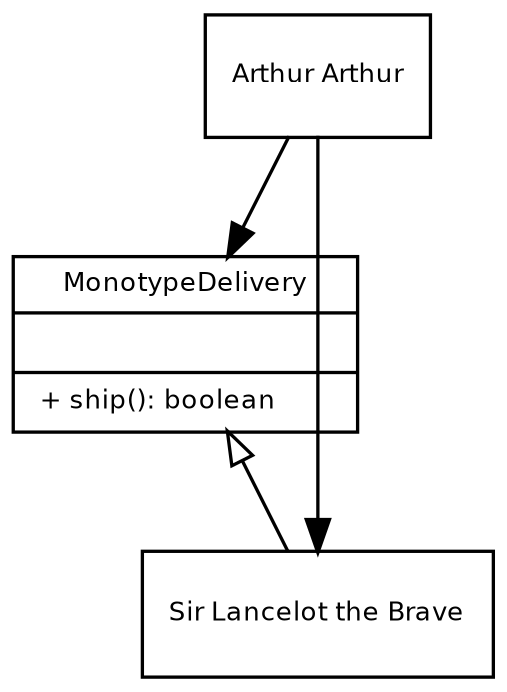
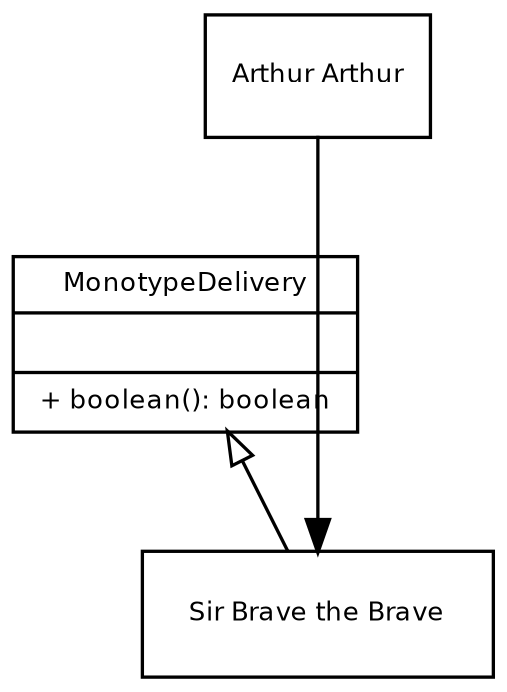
  digraph {
    splines=false
    node [fontname="Bitstream Vera Sans" fontsize=8 shape=record]
    edge [arrowtail=empty]
    n1 [label="Arthur Arthur"]
-   n2 [label="{MonotypeDelivery|\l|+ ship(): boolean\l}"]
-   n3 [label="Sir Lancelot the Brave"]
-   n1 -> n2
+   n2 [label="{MonotypeDelivery|\l|+ boolean(): boolean\l}"]
+   n3 [label="Sir Brave the Brave"]
    n1 -> n3
    n2 -> n3 [dir=back]
  }
